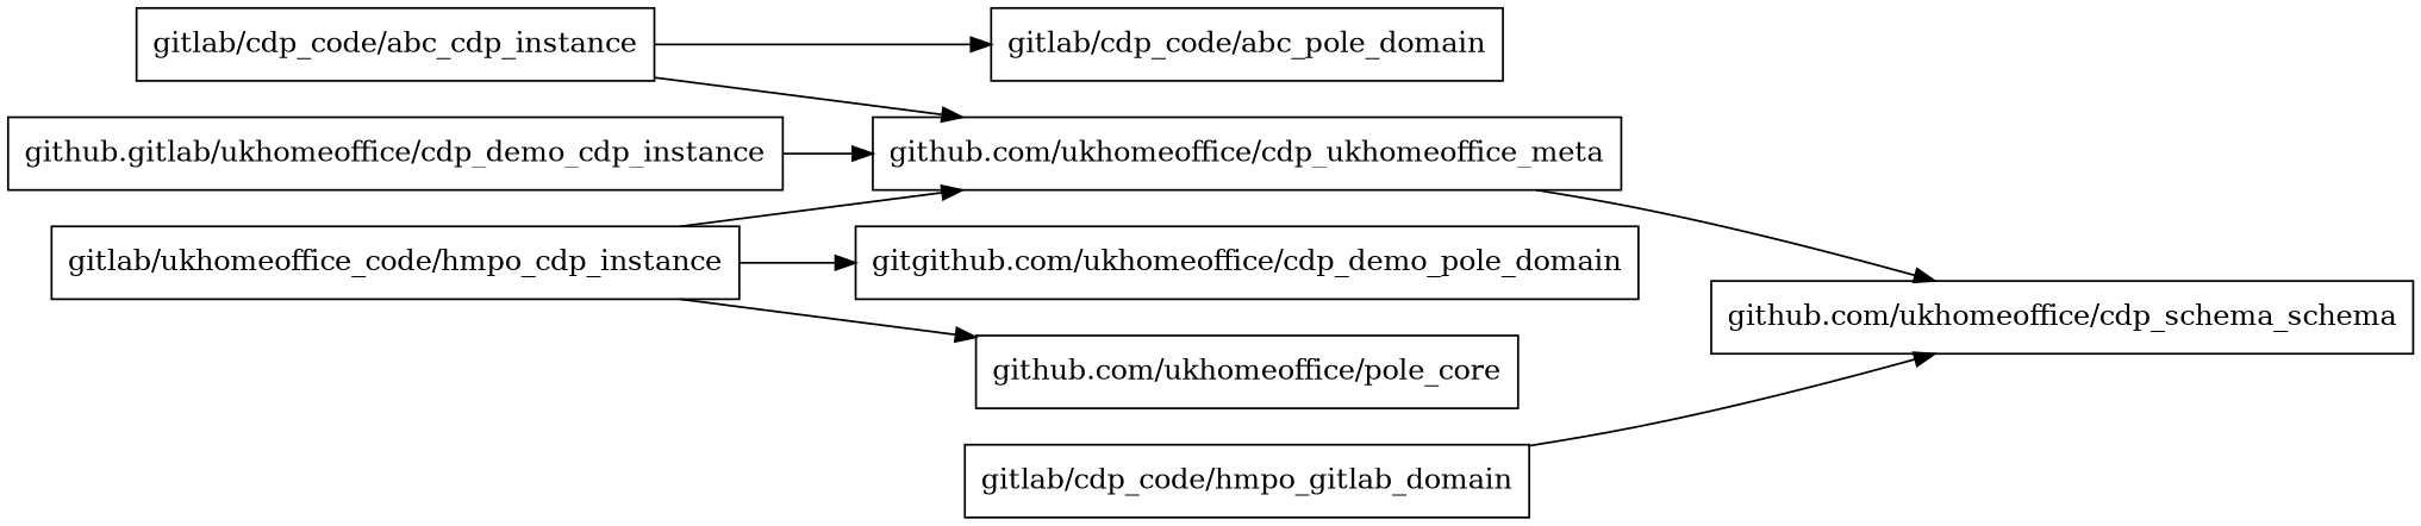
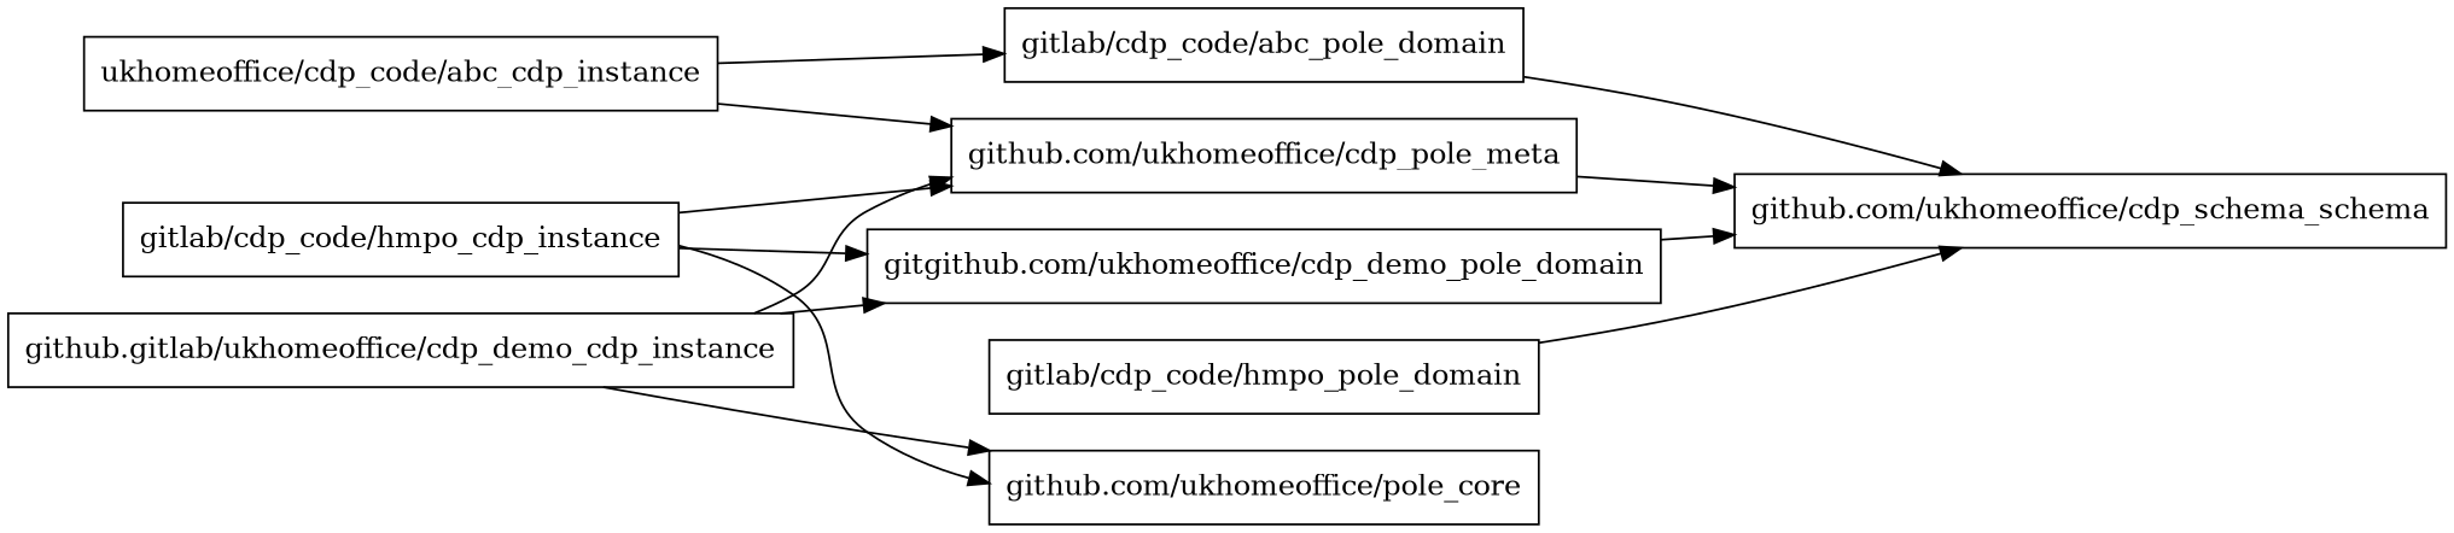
  digraph {
    rankdir=LR
    node [shape=rectangle]
    n1 [label="github.com/ukhomeoffice/cdp_schema_schema"]
    n2 [label="github.com/ukhomeoffice/pole_core"]
-   n3 [label="github.com/ukhomeoffice/cdp_ukhomeoffice_meta"]
+   n3 [label="github.com/ukhomeoffice/cdp_pole_meta"]
    n4 [label="github.gitlab/ukhomeoffice/cdp_demo_cdp_instance"]
    n5 [label="gitgithub.com/ukhomeoffice/cdp_demo_pole_domain"]
-   n6 [label="gitlab/cdp_code/abc_cdp_instance"]
+   n6 [label="ukhomeoffice/cdp_code/abc_cdp_instance"]
    n7 [label="gitlab/cdp_code/abc_pole_domain"]
-   n8 [label="gitlab/ukhomeoffice_code/hmpo_cdp_instance"]
-   n9 [label="gitlab/cdp_code/hmpo_gitlab_domain"]
+   n8 [label="gitlab/cdp_code/hmpo_cdp_instance"]
+   n9 [label="gitlab/cdp_code/hmpo_pole_domain"]
    n3 -> n1
+   n4 -> n2
    n4 -> n3
+   n4 -> n5
+   n5 -> n1
    n6 -> n3
    n6 -> n7
+   n7 -> n1
    n8 -> n2
    n8 -> n3
    n8 -> n5
    n9 -> n1
  }
